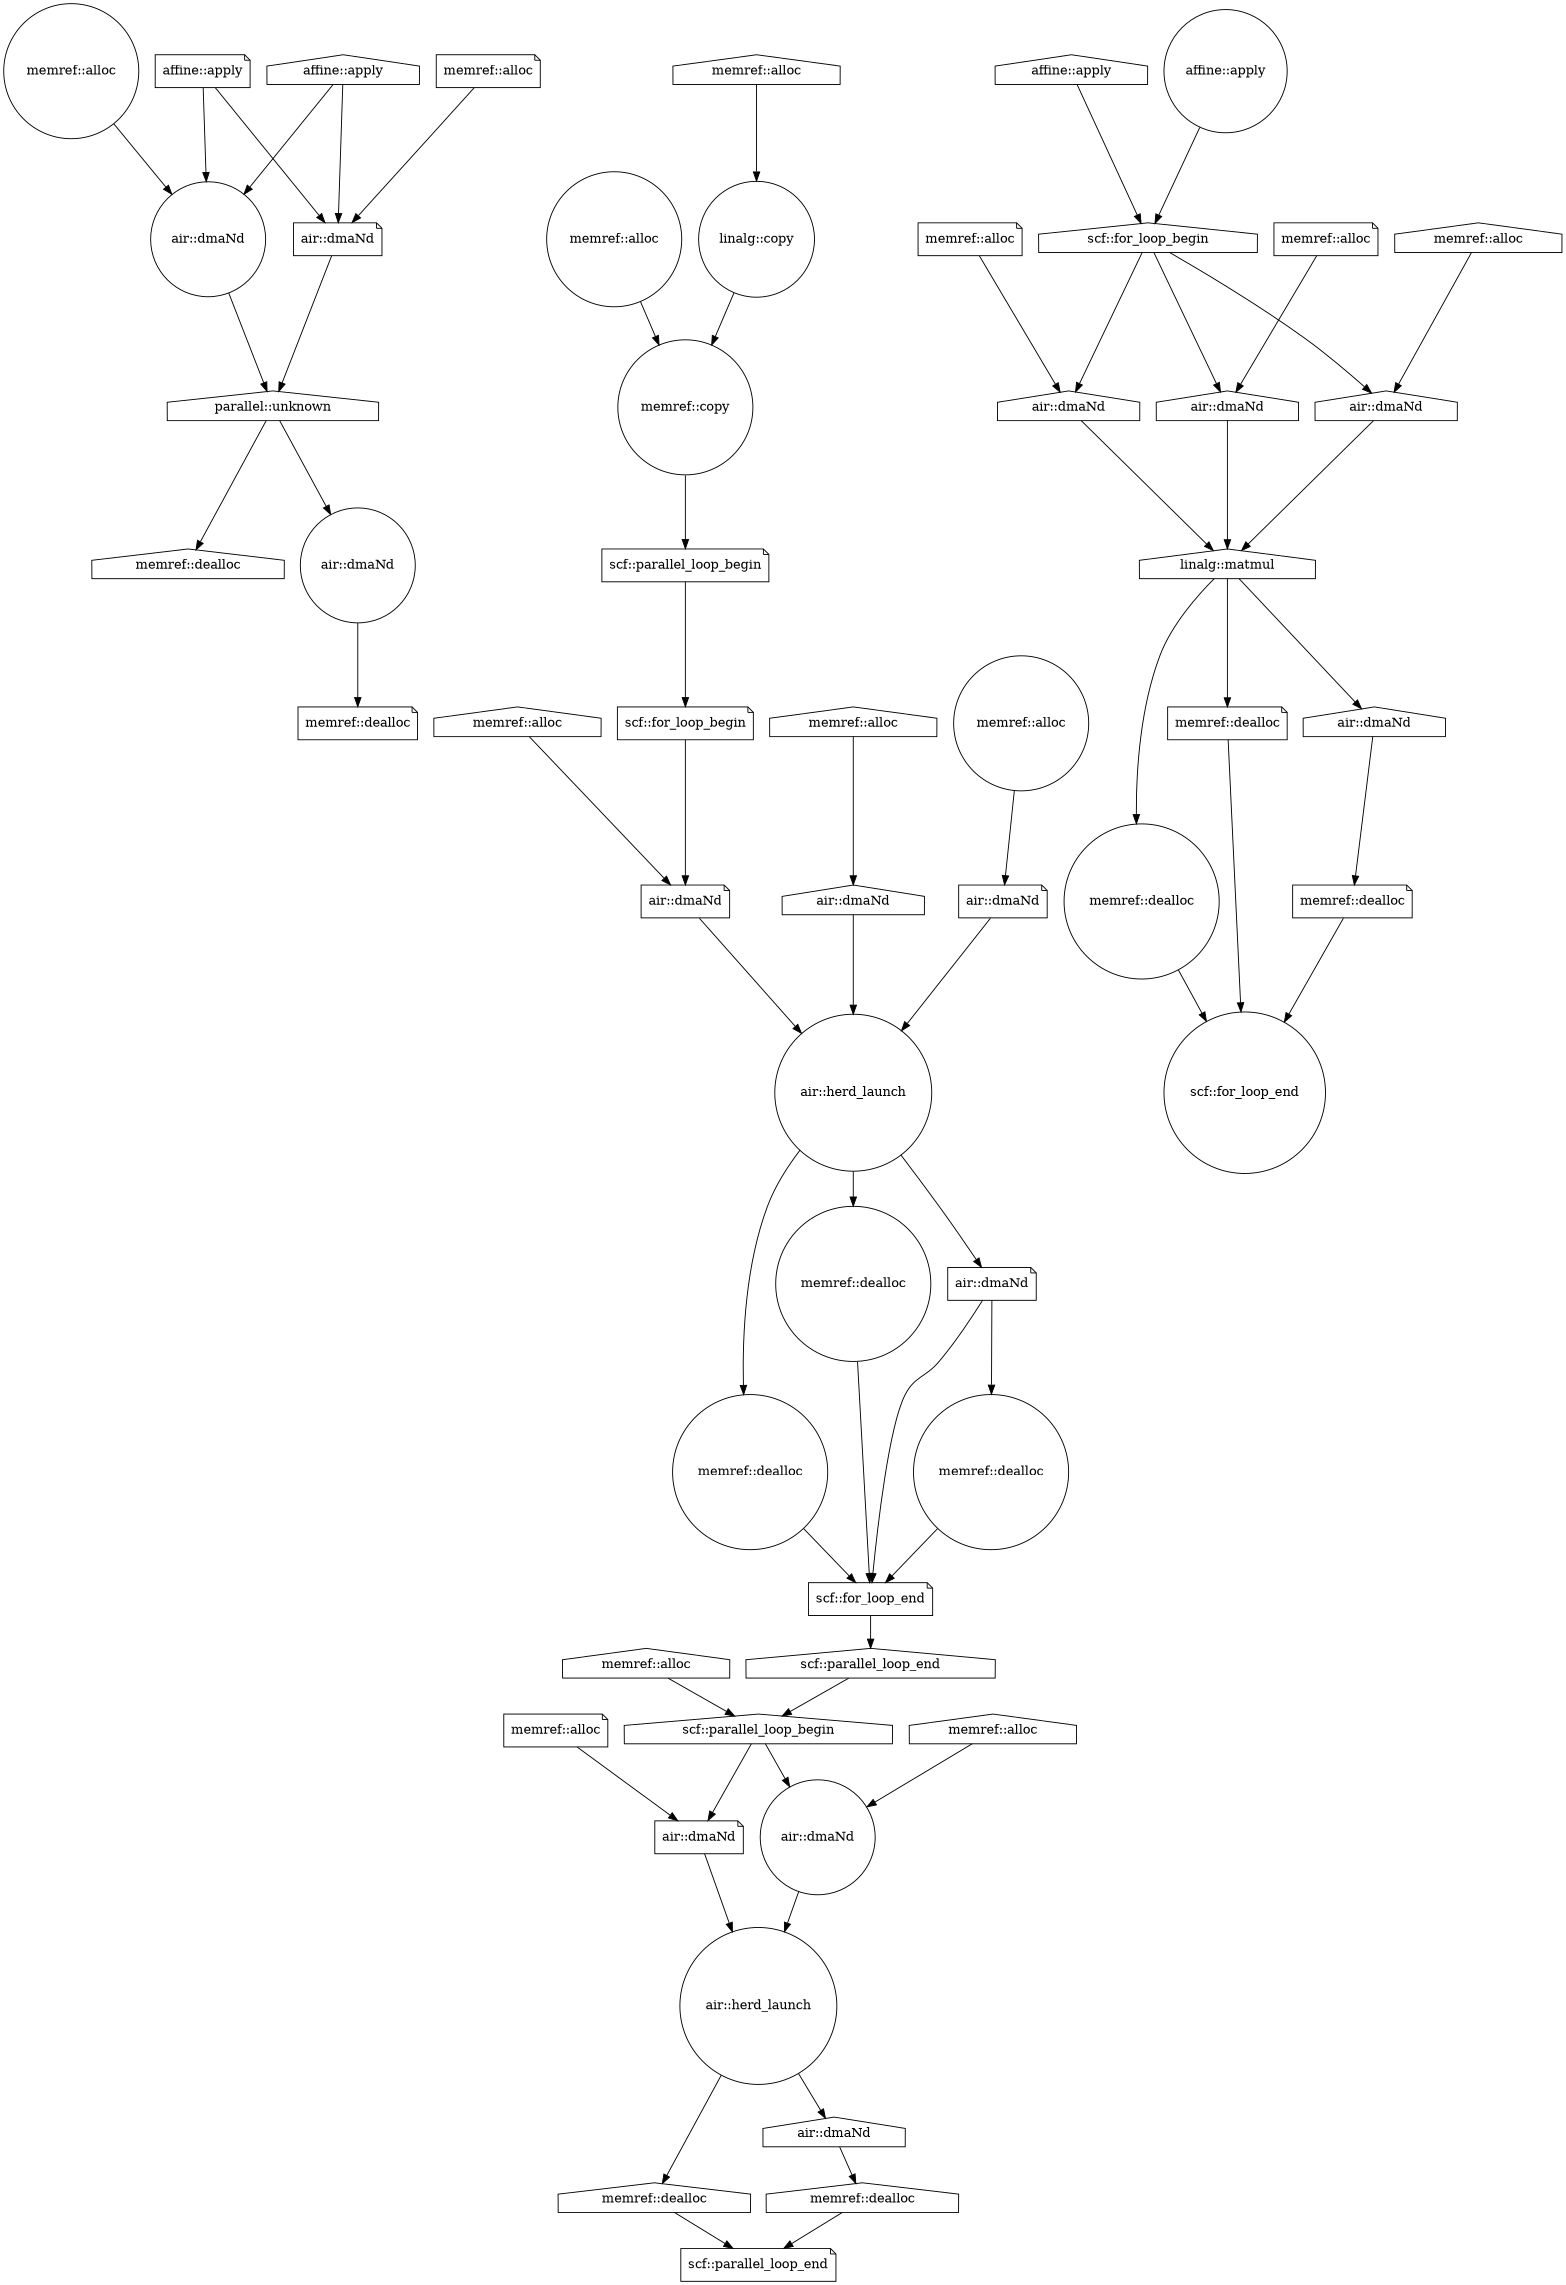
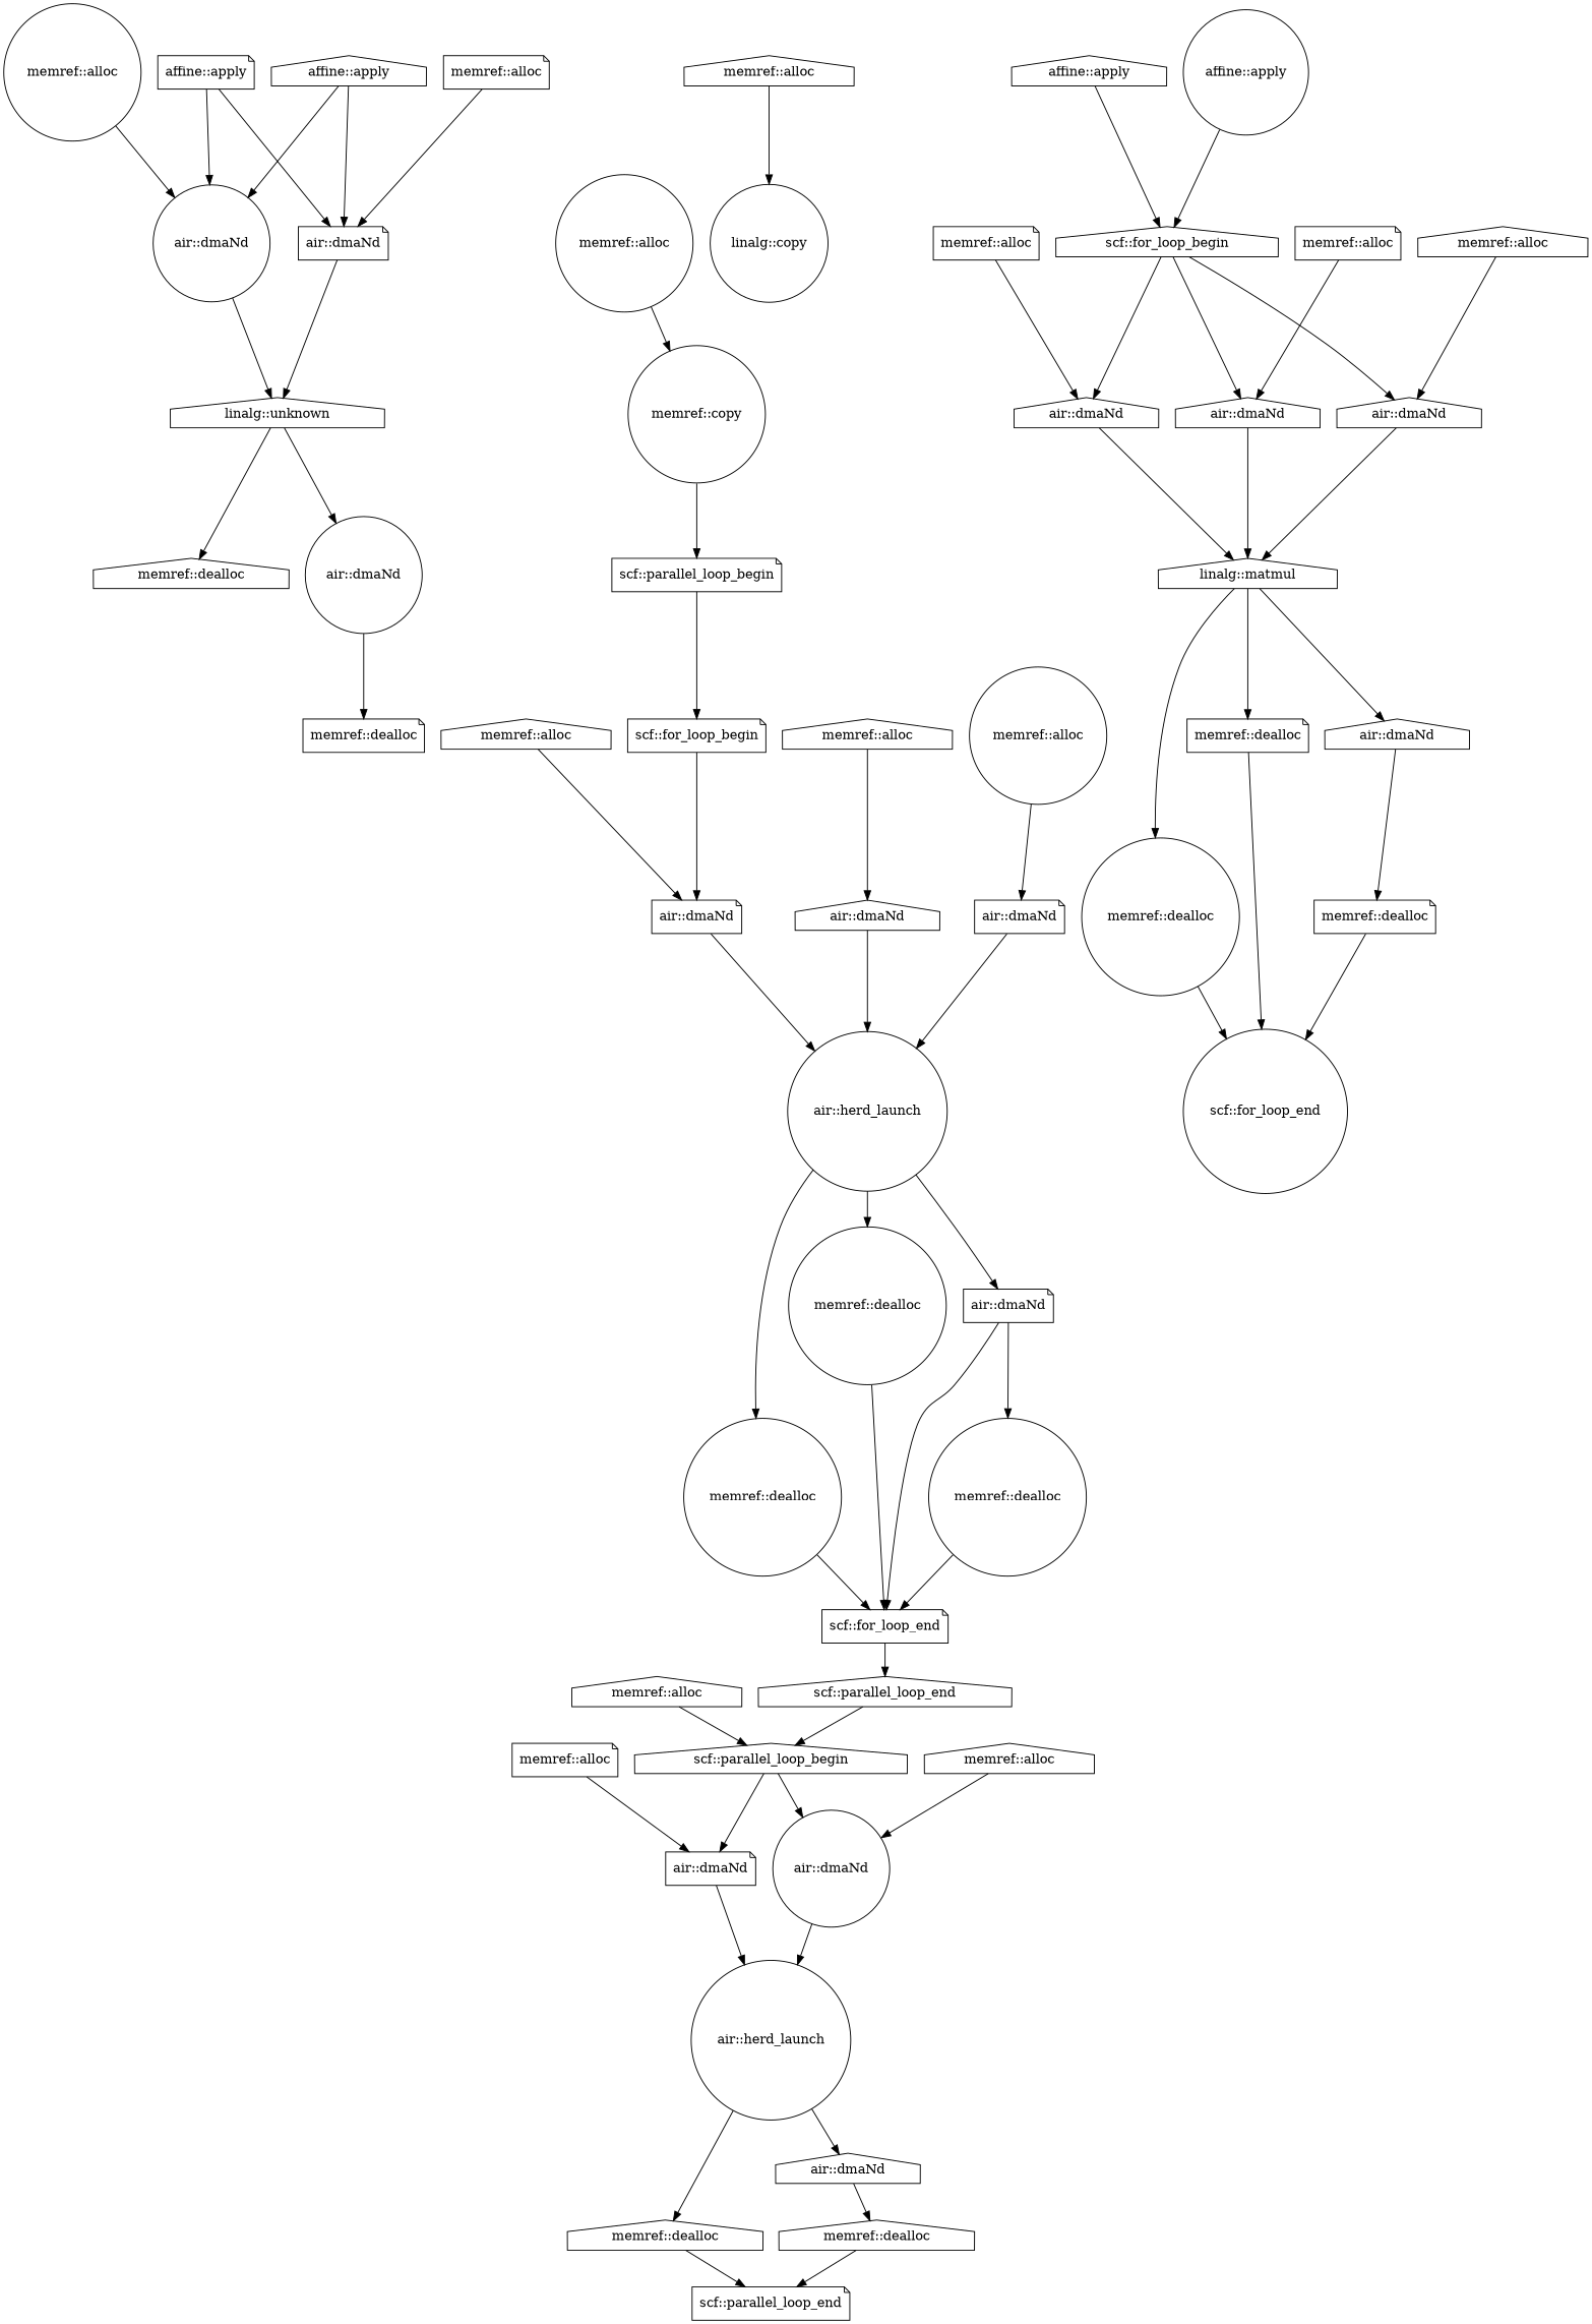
  digraph {
    node [shape=house]
    n1 [label="memref::alloc" shape=circle]
    n2 [label="air::dmaNd" shape=circle]
-   n3 [label="parallel::unknown"]
+   n3 [label="linalg::unknown"]
    n4 [label="memref::alloc" shape=note]
    n5 [label="air::dmaNd" shape=note]
    n6 [label="affine::apply" shape=note]
    n7 [label="affine::apply"]
    n8 [label="memref::dealloc"]
    n9 [label="air::dmaNd" shape=circle]
    n10 [label="memref::dealloc" shape=note]
    n11 [label="memref::alloc" shape=note]
    n12 [label="air::dmaNd" shape=note]
    n13 [label="air::herd_launch" shape=circle]
    n14 [label="memref::alloc"]
    n15 [label="air::dmaNd" shape=circle]
    n16 [label="memref::alloc"]
    n17 [label="scf::parallel_loop_begin"]
    n18 [label="memref::dealloc"]
    n19 [label="air::dmaNd"]
    n20 [label="memref::alloc" shape=note]
    n21 [label="air::dmaNd"]
    n22 [label="linalg::matmul"]
    n23 [label="memref::alloc" shape=note]
    n24 [label="air::dmaNd"]
    n25 [label="memref::alloc"]
    n26 [label="air::dmaNd"]
    n27 [label="affine::apply"]
    n28 [label="scf::for_loop_begin"]
    n29 [label="memref::dealloc" shape=circle]
    n30 [label="memref::dealloc" shape=note]
    n31 [label="air::dmaNd"]
    n32 [label="affine::apply" shape=circle]
    n33 [label="scf::for_loop_end" shape=circle]
    n34 [label="memref::dealloc" shape=note]
    n35 [label="memref::alloc"]
    n36 [label="air::dmaNd" shape=note]
    n37 [label="air::herd_launch" shape=circle]
    n38 [label="memref::alloc"]
    n39 [label="air::dmaNd"]
    n40 [label="memref::dealloc" shape=circle]
    n41 [label="memref::dealloc" shape=circle]
    n42 [label="air::dmaNd" shape=note]
    n43 [label="memref::alloc" shape=circle]
    n44 [label="air::dmaNd" shape=note]
    n45 [label="memref::alloc" shape=circle]
    n46 [label="memref::copy" shape=circle]
    n47 [label="scf::parallel_loop_begin" shape=note]
    n48 [label="memref::alloc"]
    n49 [label="linalg::copy" shape=circle]
    n50 [label="scf::for_loop_begin" shape=note]
    n51 [label="scf::for_loop_end" shape=note]
    n52 [label="memref::dealloc" shape=circle]
    n53 [label="scf::parallel_loop_end"]
    n54 [label="scf::parallel_loop_end" shape=note]
    n55 [label="memref::dealloc"]
    n1 -> n2
    n2 -> n3
    n3 -> n8
    n3 -> n9
    n4 -> n5
    n5 -> n3
    n6 -> n2
    n6 -> n5
    n7 -> n2
    n7 -> n5
    n9 -> n10
    n11 -> n12
    n12 -> n13
    n13 -> n18
    n13 -> n19
    n14 -> n15
    n15 -> n13
    n16 -> n17
    n17 -> n12
    n17 -> n15
    n18 -> n54
    n19 -> n55
    n20 -> n21
    n21 -> n22
    n22 -> n29
    n22 -> n30
    n22 -> n31
    n23 -> n24
    n24 -> n22
    n25 -> n26
    n26 -> n22
    n27 -> n28
    n28 -> n21
    n28 -> n24
    n28 -> n26
    n29 -> n33
    n30 -> n33
    n31 -> n34
    n32 -> n28
    n34 -> n33
    n35 -> n36
    n36 -> n37
    n37 -> n40
    n37 -> n41
    n37 -> n42
    n38 -> n39
    n39 -> n37
    n40 -> n51
    n41 -> n51
    n42 -> n51
    n42 -> n52
    n43 -> n44
    n44 -> n37
    n45 -> n46
    n46 -> n47
    n47 -> n50
    n48 -> n49
-   n49 -> n46
    n50 -> n36
    n51 -> n53
    n52 -> n51
    n53 -> n17
    n55 -> n54
  }
